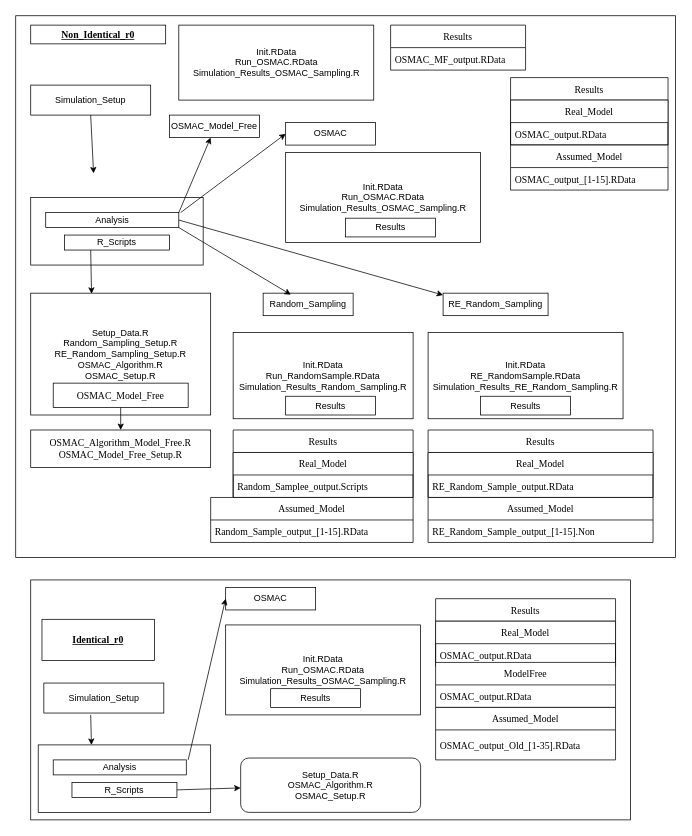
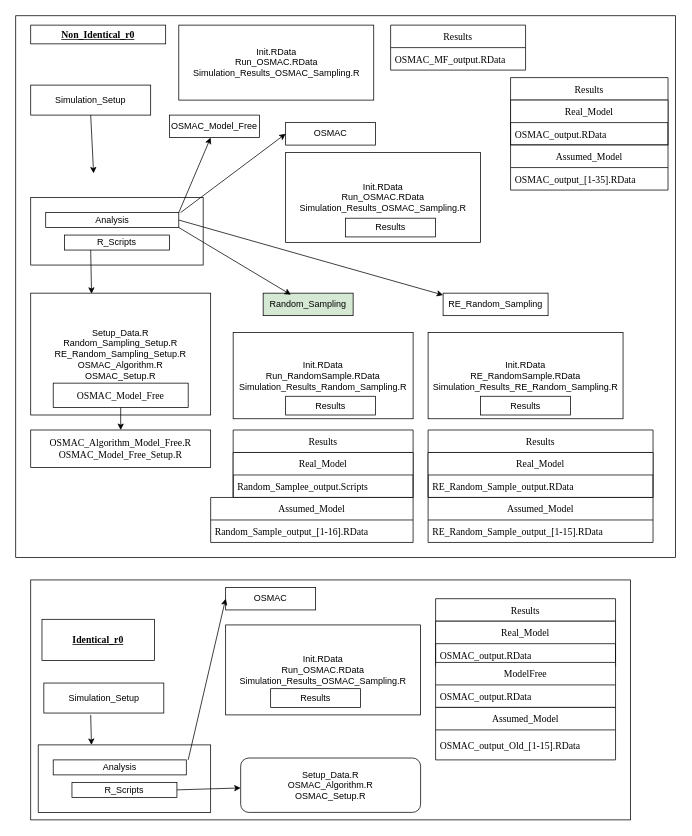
  <mxCell id="0" />
  <mxCell id="1" parent="0" />
  <mxCell id="2" value="" style="rounded=0;whiteSpace=wrap;html=1;fontFamily=Verdana;fontSize=13;fontColor=#000000;" parent="1" vertex="1"><mxGeometry x="40" y="773" width="800" height="320" as="geometry" /></mxCell>
  <mxCell id="3" value="" style="rounded=0;whiteSpace=wrap;html=1;fontFamily=Verdana;fontSize=13;fontColor=#000000;" parent="1" vertex="1"><mxGeometry x="20" y="20.5" width="880" height="722.5" as="geometry" /></mxCell>
  <mxCell id="4" value="&lt;br&gt;&lt;br&gt;" style="rounded=0;whiteSpace=wrap;html=1;" parent="1" vertex="1"><mxGeometry x="40" y="263" width="230" height="90" as="geometry" /></mxCell>
  <mxCell id="5" value="Simulation_Setup" style="rounded=0;whiteSpace=wrap;html=1;" parent="1" vertex="1"><mxGeometry x="40" y="113" width="160" height="40" as="geometry" /></mxCell>
  <mxCell id="6" value="&lt;span style=&quot;white-space: normal&quot;&gt;R_Scripts&lt;/span&gt;" style="rounded=0;whiteSpace=wrap;html=1;" parent="1" vertex="1"><mxGeometry x="85" y="313" width="140" height="20" as="geometry" /></mxCell>
  <mxCell id="7" value="Analysis" style="rounded=0;whiteSpace=wrap;html=1;" parent="1" vertex="1"><mxGeometry x="60" y="283" width="177.5" height="20" as="geometry" /></mxCell>
  <mxCell id="8" value="" style="endArrow=classic;html=1;exitX=0.5;exitY=1;exitDx=0;exitDy=0;entryX=0.118;entryY=0.291;entryDx=0;entryDy=0;entryPerimeter=0;" parent="1" source="5" target="3" edge="1"><mxGeometry width="50" height="50" relative="1" as="geometry"><mxPoint x="90" y="312" as="sourcePoint" /><mxPoint x="120" y="183" as="targetPoint" /></mxGeometry></mxCell>
  <mxCell id="9" value="Setup_Data.R&lt;br&gt;Random_Sampling_Setup.R&lt;br&gt;RE_Random_Sampling_Setup.R&lt;br&gt;OSMAC_Algorithm.R&lt;br&gt;OSMAC_Setup.R" style="rounded=0;whiteSpace=wrap;html=1;" parent="1" vertex="1"><mxGeometry x="40" y="390.5" width="240" height="162.5" as="geometry" /></mxCell>
  <mxCell id="10" value="" style="endArrow=classic;html=1;entryX=0.338;entryY=0.005;entryDx=0;entryDy=0;entryPerimeter=0;exitX=0.25;exitY=1;exitDx=0;exitDy=0;" parent="1" source="6" target="9" edge="1"><mxGeometry width="50" height="50" relative="1" as="geometry"><mxPoint x="67.5" y="397.5" as="sourcePoint" /><mxPoint x="118" y="398" as="targetPoint" /></mxGeometry></mxCell>
- <mxCell id="11" value="Random_Sampling" style="rounded=0;whiteSpace=wrap;html=1;" parent="1" vertex="1"><mxGeometry x="350" y="390.5" width="120" height="30" as="geometry" /></mxCell>
+ <mxCell id="11" value="Random_Sampling" style="rounded=0;whiteSpace=wrap;html=1;fillColor=#d5e8d4;" parent="1" vertex="1"><mxGeometry x="350" y="390.5" width="120" height="30" as="geometry" /></mxCell>
  <mxCell id="12" value="RE_Random_Sampling" style="rounded=0;whiteSpace=wrap;html=1;" parent="1" vertex="1"><mxGeometry x="590" y="390.5" width="140" height="30" as="geometry" /></mxCell>
  <mxCell id="13" value="OSMAC" style="rounded=0;whiteSpace=wrap;html=1;" parent="1" vertex="1"><mxGeometry x="380" y="163" width="120" height="30" as="geometry" /></mxCell>
  <mxCell id="14" value="Init.RData&lt;br&gt;Run_RandomSample.RData&lt;br&gt;Simulation_Results_Random_Sampling.R" style="rounded=0;whiteSpace=wrap;html=1;" parent="1" vertex="1"><mxGeometry x="310" y="443" width="240" height="115" as="geometry" /></mxCell>
  <mxCell id="15" value="Results" style="rounded=0;whiteSpace=wrap;html=1;" parent="1" vertex="1"><mxGeometry x="380" y="528" width="120" height="25" as="geometry" /></mxCell>
  <mxCell id="16" value="Init.RData&lt;br&gt;RE_RandomSample.RData&lt;br&gt;Simulation_Results_RE_Random_Sampling.R" style="rounded=0;whiteSpace=wrap;html=1;" parent="1" vertex="1"><mxGeometry x="570" y="443" width="260" height="115" as="geometry" /></mxCell>
  <mxCell id="17" value="Init.RData&lt;br&gt;Run_OSMAC.RData&lt;br&gt;Simulation_Results_OSMAC_Sampling.R" style="rounded=0;whiteSpace=wrap;html=1;" parent="1" vertex="1"><mxGeometry x="380" y="203" width="260" height="120" as="geometry" /></mxCell>
  <mxCell id="18" value="Results" style="rounded=0;whiteSpace=wrap;html=1;" parent="1" vertex="1"><mxGeometry x="640" y="528" width="120" height="25" as="geometry" /></mxCell>
  <mxCell id="19" value="Results" style="rounded=0;whiteSpace=wrap;html=1;" parent="1" vertex="1"><mxGeometry x="460" y="290.5" width="120" height="25" as="geometry" /></mxCell>
  <mxCell id="20" value="" style="endArrow=classic;html=1;exitX=1;exitY=1;exitDx=0;exitDy=0;entryX=0.308;entryY=0.067;entryDx=0;entryDy=0;entryPerimeter=0;" parent="1" source="7" target="11" edge="1"><mxGeometry width="50" height="50" relative="1" as="geometry"><mxPoint x="406.96" y="316" as="sourcePoint" /><mxPoint x="510" y="373" as="targetPoint" /></mxGeometry></mxCell>
  <mxCell id="21" value="" style="endArrow=classic;html=1;exitX=1;exitY=0.5;exitDx=0;exitDy=0;" parent="1" source="7" edge="1"><mxGeometry width="50" height="50" relative="1" as="geometry"><mxPoint x="570" y="333" as="sourcePoint" /><mxPoint x="590" y="393" as="targetPoint" /></mxGeometry></mxCell>
  <mxCell id="22" value="" style="endArrow=classic;html=1;entryX=0;entryY=0.5;entryDx=0;entryDy=0;" parent="1" target="13" edge="1"><mxGeometry width="50" height="50" relative="1" as="geometry"><mxPoint x="240" y="283" as="sourcePoint" /><mxPoint x="958.88" y="400" as="targetPoint" /><Array as="points" /></mxGeometry></mxCell>
  <mxCell id="23" value="&lt;b&gt;&lt;u&gt;Non_Identical_r0&lt;/u&gt;&lt;/b&gt;" style="rounded=0;whiteSpace=wrap;html=1;fontFamily=Verdana;fontSize=13;fontColor=#000000;" parent="1" vertex="1"><mxGeometry x="40" y="33" width="180" height="25" as="geometry" /></mxCell>
  <mxCell id="24" value="OSMAC_Model_Free" style="rounded=0;whiteSpace=wrap;html=1;fontFamily=Verdana;fontSize=13;fontColor=#000000;" parent="1" vertex="1"><mxGeometry x="70" y="510.5" width="180" height="32.5" as="geometry" /></mxCell>
  <mxCell id="25" value="OSMAC_Algorithm_Model_Free.R&lt;br&gt;OSMAC_Model_Free_Setup.R" style="rounded=0;whiteSpace=wrap;html=1;fontFamily=Verdana;fontSize=13;fontColor=#000000;" parent="1" vertex="1"><mxGeometry x="40" y="573" width="240" height="50" as="geometry" /></mxCell>
  <mxCell id="26" value="" style="endArrow=classic;html=1;rounded=0;fontFamily=Verdana;fontSize=13;fontColor=#000000;exitX=0.5;exitY=1;exitDx=0;exitDy=0;" parent="1" source="24" edge="1"><mxGeometry width="50" height="50" relative="1" as="geometry"><mxPoint x="110" y="623" as="sourcePoint" /><mxPoint x="160" y="573" as="targetPoint" /></mxGeometry></mxCell>
  <mxCell id="27" value="Results" style="swimlane;fontStyle=0;childLayout=stackLayout;horizontal=1;startSize=30;horizontalStack=0;resizeParent=1;resizeParentMax=0;resizeLast=0;collapsible=1;marginBottom=0;fontFamily=Verdana;fontSize=13;fontColor=#000000;" parent="1" vertex="1"><mxGeometry x="310" y="573" width="240" height="90" as="geometry" /></mxCell>
  <mxCell id="28" value="Real_Model" style="swimlane;fontStyle=0;childLayout=stackLayout;horizontal=1;startSize=30;horizontalStack=0;resizeParent=1;resizeParentMax=0;resizeLast=0;collapsible=1;marginBottom=0;fontFamily=Verdana;fontSize=13;fontColor=#000000;" parent="27" vertex="1"><mxGeometry y="30" width="240" height="60" as="geometry" /></mxCell>
  <mxCell id="29" value="Random_Samplee_output.Scripts" style="text;strokeColor=none;fillColor=none;align=left;verticalAlign=middle;spacingLeft=4;spacingRight=4;overflow=hidden;points=[[0,0.5],[1,0.5]];portConstraint=eastwest;rotatable=0;fontFamily=Verdana;fontSize=13;fontColor=#000000;" parent="28" vertex="1"><mxGeometry y="30" width="240" height="30" as="geometry" /></mxCell>
  <mxCell id="30" value="Assumed_Model" style="swimlane;fontStyle=0;childLayout=stackLayout;horizontal=1;startSize=30;horizontalStack=0;resizeParent=1;resizeParentMax=0;resizeLast=0;collapsible=1;marginBottom=0;fontFamily=Verdana;fontSize=13;fontColor=#000000;" parent="1" vertex="1"><mxGeometry x="280" y="663" width="270" height="60" as="geometry" /></mxCell>
- <mxCell id="31" value="Random_Sample_output_[1-15].RData" style="text;strokeColor=none;fillColor=none;align=left;verticalAlign=middle;spacingLeft=4;spacingRight=4;overflow=hidden;points=[[0,0.5],[1,0.5]];portConstraint=eastwest;rotatable=0;fontFamily=Verdana;fontSize=13;fontColor=#000000;" parent="30" vertex="1"><mxGeometry y="30" width="270" height="30" as="geometry" /></mxCell>
+ <mxCell id="31" value="Random_Sample_output_[1-16].RData" style="text;strokeColor=none;fillColor=none;align=left;verticalAlign=middle;spacingLeft=4;spacingRight=4;overflow=hidden;points=[[0,0.5],[1,0.5]];portConstraint=eastwest;rotatable=0;fontFamily=Verdana;fontSize=13;fontColor=#000000;" parent="30" vertex="1"><mxGeometry y="30" width="270" height="30" as="geometry" /></mxCell>
  <mxCell id="32" value="Results" style="swimlane;fontStyle=0;childLayout=stackLayout;horizontal=1;startSize=30;horizontalStack=0;resizeParent=1;resizeParentMax=0;resizeLast=0;collapsible=1;marginBottom=0;fontFamily=Verdana;fontSize=13;fontColor=#000000;" parent="1" vertex="1"><mxGeometry x="570" y="573" width="300" height="90" as="geometry" /></mxCell>
  <mxCell id="33" value="Real_Model" style="swimlane;fontStyle=0;childLayout=stackLayout;horizontal=1;startSize=30;horizontalStack=0;resizeParent=1;resizeParentMax=0;resizeLast=0;collapsible=1;marginBottom=0;fontFamily=Verdana;fontSize=13;fontColor=#000000;" parent="32" vertex="1"><mxGeometry y="30" width="300" height="60" as="geometry" /></mxCell>
  <mxCell id="34" value="RE_Random_Sample_output.RData" style="text;strokeColor=none;fillColor=none;align=left;verticalAlign=middle;spacingLeft=4;spacingRight=4;overflow=hidden;points=[[0,0.5],[1,0.5]];portConstraint=eastwest;rotatable=0;fontFamily=Verdana;fontSize=13;fontColor=#000000;" parent="33" vertex="1"><mxGeometry y="30" width="300" height="30" as="geometry" /></mxCell>
  <mxCell id="35" value="Assumed_Model" style="swimlane;fontStyle=0;childLayout=stackLayout;horizontal=1;startSize=30;horizontalStack=0;resizeParent=1;resizeParentMax=0;resizeLast=0;collapsible=1;marginBottom=0;fontFamily=Verdana;fontSize=13;fontColor=#000000;" parent="1" vertex="1"><mxGeometry x="570" y="663" width="300" height="60" as="geometry" /></mxCell>
- <mxCell id="36" value="RE_Random_Sample_output_[1-15].Non" style="text;strokeColor=none;fillColor=none;align=left;verticalAlign=middle;spacingLeft=4;spacingRight=4;overflow=hidden;points=[[0,0.5],[1,0.5]];portConstraint=eastwest;rotatable=0;fontFamily=Verdana;fontSize=13;fontColor=#000000;" parent="35" vertex="1"><mxGeometry y="30" width="300" height="30" as="geometry" /></mxCell>
+ <mxCell id="36" value="RE_Random_Sample_output_[1-15].RData" style="text;strokeColor=none;fillColor=none;align=left;verticalAlign=middle;spacingLeft=4;spacingRight=4;overflow=hidden;points=[[0,0.5],[1,0.5]];portConstraint=eastwest;rotatable=0;fontFamily=Verdana;fontSize=13;fontColor=#000000;" parent="35" vertex="1"><mxGeometry y="30" width="300" height="30" as="geometry" /></mxCell>
  <mxCell id="37" value="Results" style="swimlane;fontStyle=0;childLayout=stackLayout;horizontal=1;startSize=30;horizontalStack=0;resizeParent=1;resizeParentMax=0;resizeLast=0;collapsible=1;marginBottom=0;fontFamily=Verdana;fontSize=13;fontColor=#000000;" parent="1" vertex="1"><mxGeometry x="680" y="103" width="210" height="90" as="geometry" /></mxCell>
  <mxCell id="38" value="Real_Model" style="swimlane;fontStyle=0;childLayout=stackLayout;horizontal=1;startSize=30;horizontalStack=0;resizeParent=1;resizeParentMax=0;resizeLast=0;collapsible=1;marginBottom=0;fontFamily=Verdana;fontSize=13;fontColor=#000000;" parent="37" vertex="1"><mxGeometry y="30" width="210" height="60" as="geometry" /></mxCell>
  <mxCell id="39" value="OSMAC_output.RData" style="text;strokeColor=none;fillColor=none;align=left;verticalAlign=middle;spacingLeft=4;spacingRight=4;overflow=hidden;points=[[0,0.5],[1,0.5]];portConstraint=eastwest;rotatable=0;fontFamily=Verdana;fontSize=13;fontColor=#000000;" parent="38" vertex="1"><mxGeometry y="30" width="210" height="30" as="geometry" /></mxCell>
  <mxCell id="40" value="Assumed_Model" style="swimlane;fontStyle=0;childLayout=stackLayout;horizontal=1;startSize=30;horizontalStack=0;resizeParent=1;resizeParentMax=0;resizeLast=0;collapsible=1;marginBottom=0;fontFamily=Verdana;fontSize=13;fontColor=#000000;" parent="1" vertex="1"><mxGeometry x="680" y="193" width="210" height="60" as="geometry" /></mxCell>
- <mxCell id="41" value="OSMAC_output_[1-15].RData" style="text;strokeColor=none;fillColor=none;align=left;verticalAlign=middle;spacingLeft=4;spacingRight=4;overflow=hidden;points=[[0,0.5],[1,0.5]];portConstraint=eastwest;rotatable=0;fontFamily=Verdana;fontSize=13;fontColor=#000000;" parent="40" vertex="1"><mxGeometry y="30" width="210" height="30" as="geometry" /></mxCell>
+ <mxCell id="41" value="OSMAC_output_[1-35].RData" style="text;strokeColor=none;fillColor=none;align=left;verticalAlign=middle;spacingLeft=4;spacingRight=4;overflow=hidden;points=[[0,0.5],[1,0.5]];portConstraint=eastwest;rotatable=0;fontFamily=Verdana;fontSize=13;fontColor=#000000;" parent="40" vertex="1"><mxGeometry y="30" width="210" height="30" as="geometry" /></mxCell>
  <mxCell id="42" value="OSMAC_Model_Free" style="rounded=0;whiteSpace=wrap;html=1;" parent="1" vertex="1"><mxGeometry x="225" y="153" width="120" height="30" as="geometry" /></mxCell>
  <mxCell id="43" value="Init.RData&lt;br&gt;Run_OSMAC.RData&lt;br&gt;Simulation_Results_OSMAC_Sampling.R" style="rounded=0;whiteSpace=wrap;html=1;" parent="1" vertex="1"><mxGeometry x="237.5" y="33" width="260" height="100" as="geometry" /></mxCell>
  <mxCell id="44" value="Results" style="swimlane;fontStyle=0;childLayout=stackLayout;horizontal=1;startSize=30;horizontalStack=0;resizeParent=1;resizeParentMax=0;resizeLast=0;collapsible=1;marginBottom=0;fontFamily=Verdana;fontSize=13;fontColor=#000000;" parent="1" vertex="1"><mxGeometry x="520" y="33" width="180" height="60" as="geometry" /></mxCell>
  <mxCell id="45" value="OSMAC_MF_output.RData" style="text;strokeColor=none;fillColor=none;align=left;verticalAlign=middle;spacingLeft=4;spacingRight=4;overflow=hidden;points=[[0,0.5],[1,0.5]];portConstraint=eastwest;rotatable=0;fontFamily=Verdana;fontSize=13;fontColor=#000000;" parent="44" vertex="1"><mxGeometry y="30" width="180" height="30" as="geometry" /></mxCell>
  <mxCell id="46" value="" style="endArrow=classic;html=1;entryX=0;entryY=0.5;entryDx=0;entryDy=0;exitX=1;exitY=0;exitDx=0;exitDy=0;" parent="1" source="7" edge="1"><mxGeometry width="50" height="50" relative="1" as="geometry"><mxPoint x="140" y="288" as="sourcePoint" /><mxPoint x="280" y="183" as="targetPoint" /><Array as="points" /></mxGeometry></mxCell>
  <mxCell id="47" value="&lt;br&gt;&lt;br&gt;" style="rounded=0;whiteSpace=wrap;html=1;" parent="1" vertex="1"><mxGeometry x="50" y="993" width="230" height="90" as="geometry" /></mxCell>
  <mxCell id="48" value="Simulation_Setup" style="rounded=0;whiteSpace=wrap;html=1;" parent="1" vertex="1"><mxGeometry x="57.5" y="910.5" width="160" height="40" as="geometry" /></mxCell>
  <mxCell id="49" value="&lt;span style=&quot;white-space: normal&quot;&gt;R_Scripts&lt;/span&gt;" style="rounded=0;whiteSpace=wrap;html=1;" parent="1" vertex="1"><mxGeometry x="95" y="1043" width="140" height="20" as="geometry" /></mxCell>
  <mxCell id="50" value="Analysis" style="rounded=0;whiteSpace=wrap;html=1;" parent="1" vertex="1"><mxGeometry x="70" y="1013" width="177.5" height="20" as="geometry" /></mxCell>
  <mxCell id="51" value="Setup_Data.R&lt;br&gt;OSMAC_Algorithm.R&lt;br&gt;OSMAC_Setup.R" style="whiteSpace=wrap;html=1;rounded=1;" parent="1" vertex="1"><mxGeometry x="320" y="1010.5" width="240" height="72.5" as="geometry" /></mxCell>
  <mxCell id="52" value="" style="endArrow=classic;html=1;exitX=1;exitY=0.5;exitDx=0;exitDy=0;" parent="1" source="49" target="51" edge="1"><mxGeometry width="50" height="50" relative="1" as="geometry"><mxPoint x="77.5" y="1127.5" as="sourcePoint" /><mxPoint x="128" y="1128" as="targetPoint" /></mxGeometry></mxCell>
  <mxCell id="53" value="OSMAC" style="rounded=0;whiteSpace=wrap;html=1;" parent="1" vertex="1"><mxGeometry x="300" y="783" width="120" height="30" as="geometry" /></mxCell>
  <mxCell id="54" value="Init.RData&lt;br&gt;Run_OSMAC.RData&lt;br&gt;Simulation_Results_OSMAC_Sampling.R" style="rounded=0;whiteSpace=wrap;html=1;" parent="1" vertex="1"><mxGeometry x="300" y="833" width="260" height="120" as="geometry" /></mxCell>
  <mxCell id="55" value="Results" style="rounded=0;whiteSpace=wrap;html=1;" parent="1" vertex="1"><mxGeometry x="360" y="918" width="120" height="25" as="geometry" /></mxCell>
  <mxCell id="56" value="" style="endArrow=classic;html=1;entryX=0;entryY=0.5;entryDx=0;entryDy=0;" parent="1" target="53" edge="1"><mxGeometry width="50" height="50" relative="1" as="geometry"><mxPoint x="250" y="1013" as="sourcePoint" /><mxPoint x="968.88" y="1130" as="targetPoint" /><Array as="points" /></mxGeometry></mxCell>
  <mxCell id="57" value="&lt;b&gt;&lt;u&gt;Identical_r0&lt;/u&gt;&lt;/b&gt;" style="rounded=0;whiteSpace=wrap;html=1;fontFamily=Verdana;fontSize=13;fontColor=#000000;" parent="1" vertex="1"><mxGeometry x="55" y="825.5" width="150" height="55" as="geometry" /></mxCell>
  <mxCell id="58" value="Results" style="swimlane;fontStyle=0;childLayout=stackLayout;horizontal=1;startSize=30;horizontalStack=0;resizeParent=1;resizeParentMax=0;resizeLast=0;collapsible=1;marginBottom=0;fontFamily=Verdana;fontSize=13;fontColor=#000000;" parent="1" vertex="1"><mxGeometry x="580" y="798" width="240" height="90" as="geometry" /></mxCell>
  <mxCell id="59" value="Real_Model" style="swimlane;fontStyle=0;childLayout=stackLayout;horizontal=1;startSize=30;horizontalStack=0;resizeParent=1;resizeParentMax=0;resizeLast=0;collapsible=1;marginBottom=0;fontFamily=Verdana;fontSize=13;fontColor=#000000;" parent="58" vertex="1"><mxGeometry y="30" width="240" height="60" as="geometry" /></mxCell>
  <mxCell id="60" value="OSMAC_output.RData" style="text;strokeColor=none;fillColor=none;align=left;verticalAlign=middle;spacingLeft=4;spacingRight=4;overflow=hidden;points=[[0,0.5],[1,0.5]];portConstraint=eastwest;rotatable=0;fontFamily=Verdana;fontSize=13;fontColor=#000000;" parent="59" vertex="1"><mxGeometry y="30" width="240" height="30" as="geometry" /></mxCell>
  <mxCell id="61" value="ModelFree" style="swimlane;fontStyle=0;childLayout=stackLayout;horizontal=1;startSize=30;horizontalStack=0;resizeParent=1;resizeParentMax=0;resizeLast=0;collapsible=1;marginBottom=0;fontFamily=Verdana;fontSize=13;fontColor=#000000;" parent="1" vertex="1"><mxGeometry x="580" y="883" width="240" height="60" as="geometry" /></mxCell>
  <mxCell id="62" value="OSMAC_output.RData" style="text;strokeColor=none;fillColor=none;align=left;verticalAlign=middle;spacingLeft=4;spacingRight=4;overflow=hidden;points=[[0,0.5],[1,0.5]];portConstraint=eastwest;rotatable=0;fontFamily=Verdana;fontSize=13;fontColor=#000000;" parent="61" vertex="1"><mxGeometry y="30" width="240" height="30" as="geometry" /></mxCell>
  <mxCell id="63" value="Assumed_Model" style="swimlane;fontStyle=0;childLayout=stackLayout;horizontal=1;startSize=30;horizontalStack=0;resizeParent=1;resizeParentMax=0;resizeLast=0;collapsible=1;marginBottom=0;fontFamily=Verdana;fontSize=13;fontColor=#000000;" parent="1" vertex="1"><mxGeometry x="580" y="943" width="240" height="70" as="geometry" /></mxCell>
- <mxCell id="64" value="OSMAC_output_Old_[1-35].RData" style="text;strokeColor=none;fillColor=none;align=left;verticalAlign=middle;spacingLeft=4;spacingRight=4;overflow=hidden;points=[[0,0.5],[1,0.5]];portConstraint=eastwest;rotatable=0;fontFamily=Verdana;fontSize=13;fontColor=#000000;" parent="63" vertex="1"><mxGeometry y="30" width="240" height="40" as="geometry" /></mxCell>
+ <mxCell id="64" value="OSMAC_output_Old_[1-15].RData" style="text;strokeColor=none;fillColor=none;align=left;verticalAlign=middle;spacingLeft=4;spacingRight=4;overflow=hidden;points=[[0,0.5],[1,0.5]];portConstraint=eastwest;rotatable=0;fontFamily=Verdana;fontSize=13;fontColor=#000000;" parent="63" vertex="1"><mxGeometry y="30" width="240" height="40" as="geometry" /></mxCell>
  <mxCell id="65" value="" style="endArrow=classic;html=1;exitX=0.25;exitY=1;exitDx=0;exitDy=0;" parent="1" edge="1"><mxGeometry width="50" height="50" relative="1" as="geometry"><mxPoint x="120" y="953" as="sourcePoint" /><mxPoint x="121" y="993" as="targetPoint" /></mxGeometry></mxCell>
